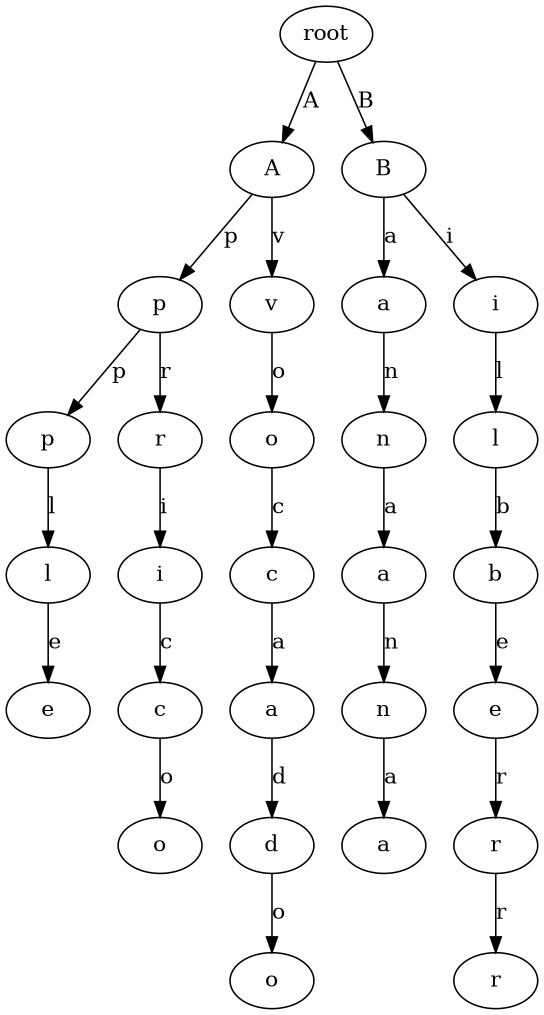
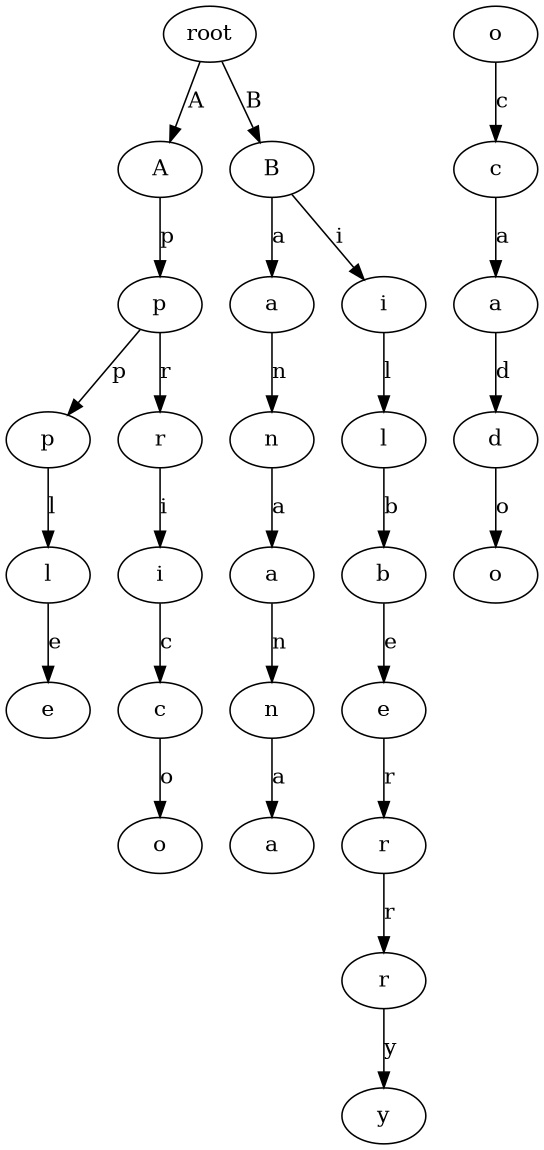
  digraph {
    n1 [label=root]
    n2 [label=A]
    n3 [label=B]
    n4 [label=p]
-   n5 [label=v]
    n6 [label=a]
    n7 [label=i]
    n8 [label=p]
    n9 [label=r]
    n10 [label=o]
    n11 [label=l]
    n12 [label=i]
    n13 [label=e]
    n14 [label=c]
    n15 [label=o]
    n16 [label=c]
    n17 [label=a]
    n18 [label=d]
    n19 [label=o]
    n20 [label=n]
    n21 [label=l]
    n22 [label=a]
    n23 [label=n]
    n24 [label=a]
    n25 [label=b]
    n26 [label=e]
    n27 [label=r]
    n28 [label=r]
+   n29 [label=y]
    n1 -> n2 [label=A]
    n1 -> n3 [label=B]
    n2 -> n4 [label=p]
-   n2 -> n5 [label=v]
    n3 -> n6 [label=a]
    n3 -> n7 [label=i]
    n4 -> n8 [label=p]
    n4 -> n9 [label=r]
-   n5 -> n10 [label=o]
    n6 -> n20 [label=n]
    n7 -> n21 [label=l]
    n8 -> n11 [label=l]
    n9 -> n12 [label=i]
    n10 -> n16 [label=c]
    n11 -> n13 [label=e]
    n12 -> n14 [label=c]
    n14 -> n15 [label=o]
    n16 -> n17 [label=a]
    n17 -> n18 [label=d]
    n18 -> n19 [label=o]
    n20 -> n22 [label=a]
    n21 -> n25 [label=b]
    n22 -> n23 [label=n]
    n23 -> n24 [label=a]
    n25 -> n26 [label=e]
    n26 -> n27 [label=r]
    n27 -> n28 [label=r]
+   n28 -> n29 [label=y]
  }
